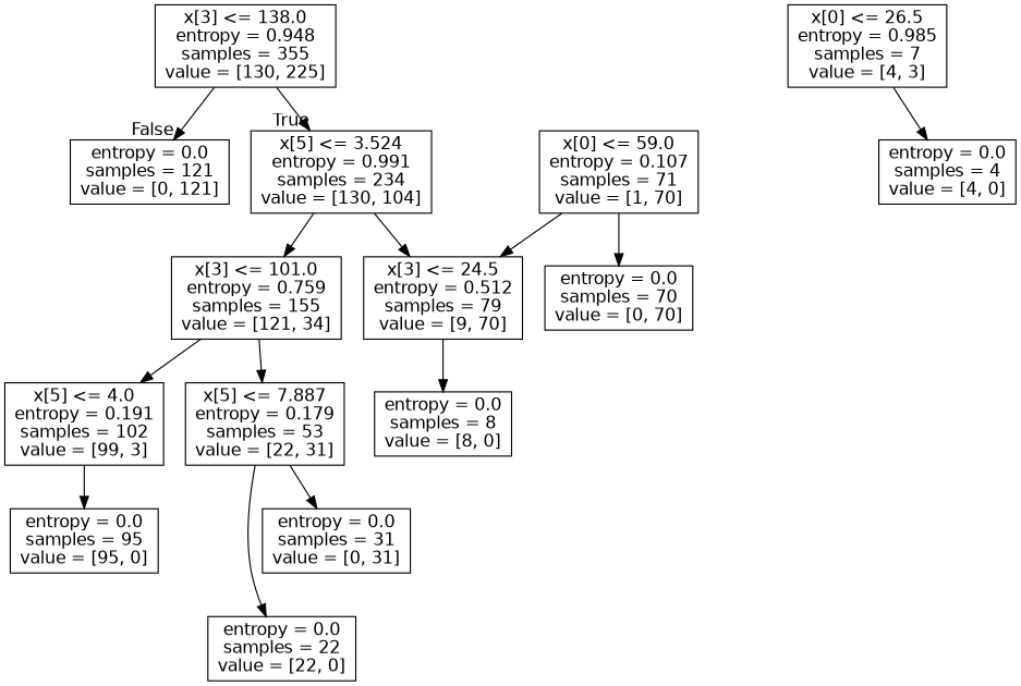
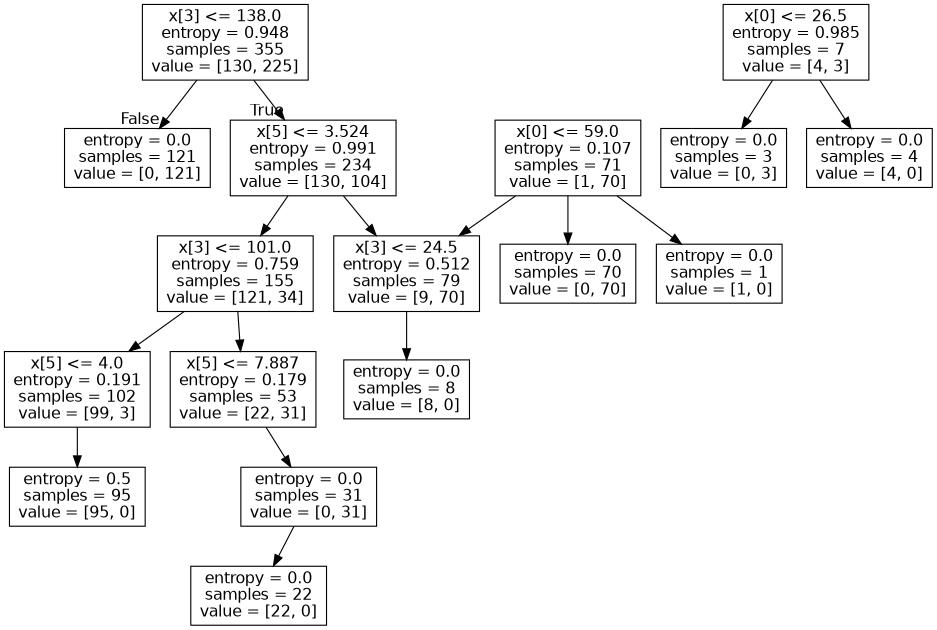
  digraph {
    node [fontname=helvetica shape=box]
    edge [fontname=helvetica]
    n1 [label="x[3] <= 138.0\nentropy = 0.948\nsamples = 355\nvalue = [130, 225]"]
    n2 [label="x[5] <= 3.524\nentropy = 0.991\nsamples = 234\nvalue = [130, 104]"]
    n3 [label="entropy = 0.0\nsamples = 121\nvalue = [0, 121]"]
    n4 [label="x[3] <= 24.5\nentropy = 0.512\nsamples = 79\nvalue = [9, 70]"]
    n5 [label="x[3] <= 101.0\nentropy = 0.759\nsamples = 155\nvalue = [121, 34]"]
    n6 [label="entropy = 0.0\nsamples = 8\nvalue = [8, 0]"]
    n7 [label="x[5] <= 4.0\nentropy = 0.191\nsamples = 102\nvalue = [99, 3]"]
    n8 [label="x[5] <= 7.887\nentropy = 0.179\nsamples = 53\nvalue = [22, 31]"]
    n9 [label="x[0] <= 59.0\nentropy = 0.107\nsamples = 71\nvalue = [1, 70]"]
    n10 [label="entropy = 0.0\nsamples = 70\nvalue = [0, 70]"]
-   n12 [label="entropy = 0.0\nsamples = 95\nvalue = [95, 0]"]
+   n11 [label="entropy = 0.0\nsamples = 1\nvalue = [1, 0]"]
+   n12 [label="entropy = 0.5\nsamples = 95\nvalue = [95, 0]"]
    n13 [label="entropy = 0.0\nsamples = 31\nvalue = [0, 31]"]
    n14 [label="entropy = 0.0\nsamples = 22\nvalue = [22, 0]"]
    n15 [label="x[0] <= 26.5\nentropy = 0.985\nsamples = 7\nvalue = [4, 3]"]
+   n16 [label="entropy = 0.0\nsamples = 3\nvalue = [0, 3]"]
    n17 [label="entropy = 0.0\nsamples = 4\nvalue = [4, 0]"]
    n1 -> n2 [headlabel=True labelangle=45 labeldistance=2.5]
    n1 -> n3 [headlabel=False labelangle=-45 labeldistance=2.5]
    n2 -> n4
    n2 -> n5
    n4 -> n6
    n5 -> n7
    n5 -> n8
    n7 -> n12
    n8 -> n13
-   n8 -> n14
+   n13 -> n14
    n9 -> n4
    n9 -> n10
+   n9 -> n11
+   n15 -> n16
    n15 -> n17
  }
